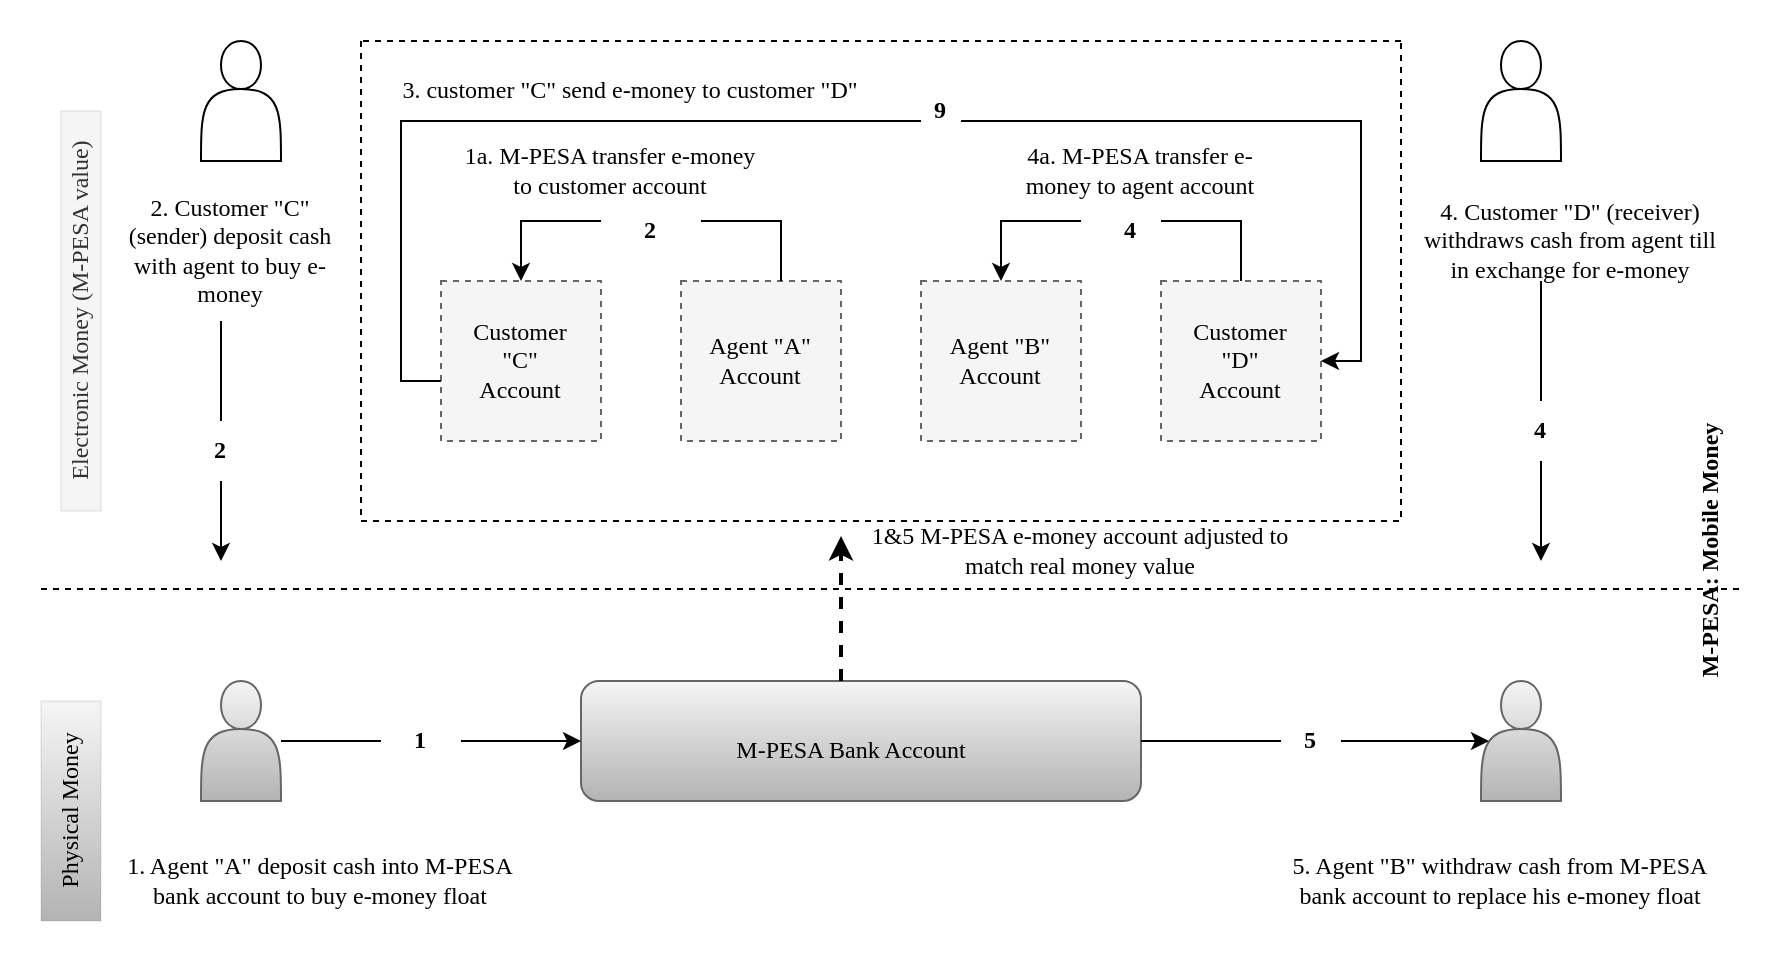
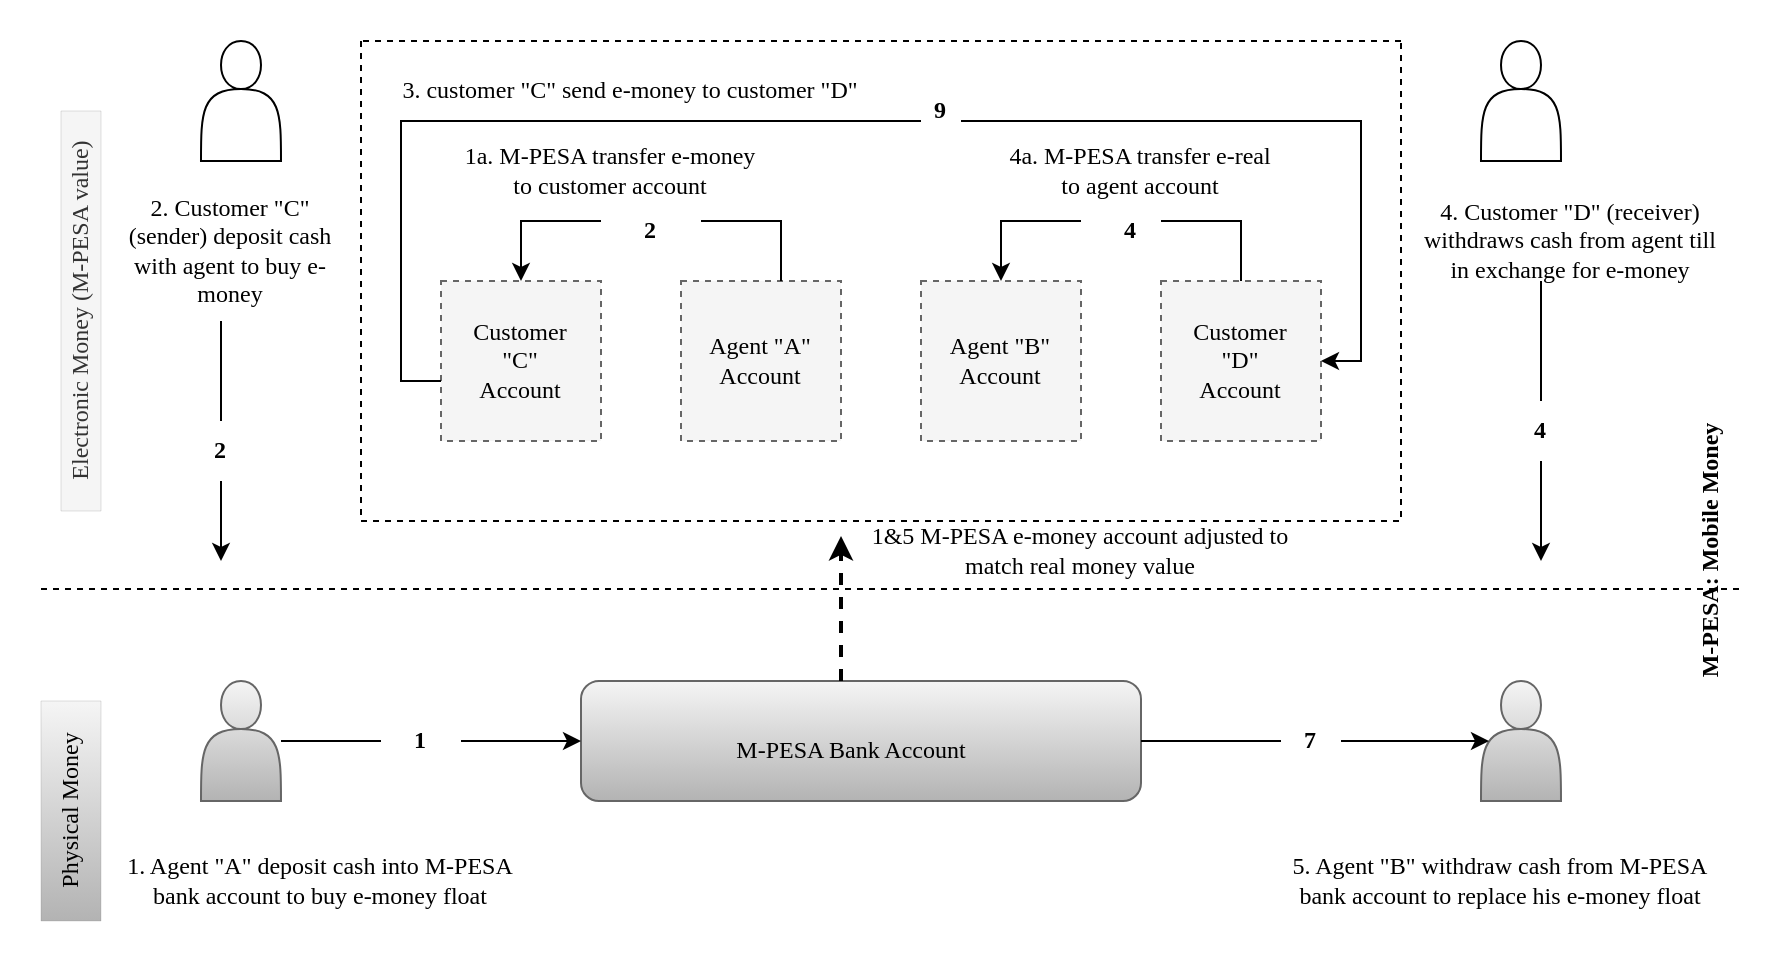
  <mxCell id="0" />
  <mxCell id="1" parent="0" />
  <mxCell id="2" value="" style="shape=actor;whiteSpace=wrap;html=1;" vertex="1" parent="1"><mxGeometry x="100" y="20" width="40" height="60" as="geometry" /></mxCell>
  <mxCell id="3" value="" style="shape=actor;whiteSpace=wrap;html=1;" vertex="1" parent="1"><mxGeometry x="740" y="20" width="40" height="60" as="geometry" /></mxCell>
  <mxCell id="4" value="" style="shape=actor;whiteSpace=wrap;html=1;fillColor=#f5f5f5;gradientColor=#b3b3b3;strokeColor=#666666;" vertex="1" parent="1"><mxGeometry x="100" y="340" width="40" height="60" as="geometry" /></mxCell>
  <mxCell id="5" value="" style="shape=actor;whiteSpace=wrap;html=1;fillColor=#f5f5f5;gradientColor=#b3b3b3;strokeColor=#666666;" vertex="1" parent="1"><mxGeometry x="740" y="340" width="40" height="60" as="geometry" /></mxCell>
  <mxCell id="6" value="" style="line;strokeWidth=1;fillColor=none;align=left;verticalAlign=middle;spacingTop=-1;spacingLeft=3;spacingRight=3;rotatable=0;labelPosition=right;points=[];portConstraint=eastwest;fontFamily=Times New Roman;dashed=1;" vertex="1" parent="1"><mxGeometry y="290" width="850" height="8" as="geometry" x="20" /></mxCell>
  <mxCell id="7" value="" style="rounded=1;whiteSpace=wrap;html=1;fontFamily=Times New Roman;fillColor=#f5f5f5;strokeColor=#666666;gradientColor=#b3b3b3;" vertex="1" parent="1"><mxGeometry x="290" y="340" width="280" height="60" as="geometry" /></mxCell>
  <mxCell id="8" value="M-PESA Bank Account" style="text;html=1;strokeColor=none;fillColor=none;align=center;verticalAlign=middle;whiteSpace=wrap;rounded=0;fontFamily=Times New Roman;" vertex="1" parent="1"><mxGeometry x="357.5" y="360" width="135" height="30" as="geometry" /></mxCell>
  <mxCell id="9" value="1" style="text;html=1;strokeColor=none;fillColor=none;align=center;verticalAlign=middle;whiteSpace=wrap;rounded=0;fontFamily=Times New Roman;fontStyle=1" vertex="1" parent="1"><mxGeometry x="200" y="355" width="20" height="30" as="geometry" /></mxCell>
  <mxCell id="10" value="" style="endArrow=none;html=1;rounded=0;fontFamily=Times New Roman;" edge="1" parent="1"><mxGeometry width="50" height="50" relative="1" as="geometry"><mxPoint x="140" y="370" as="sourcePoint" /><mxPoint x="190" y="370" as="targetPoint" /><Array as="points"><mxPoint x="170" y="370" /></Array></mxGeometry></mxCell>
  <mxCell id="11" value="" style="endArrow=classic;html=1;rounded=0;fontFamily=Times New Roman;entryX=0;entryY=0.5;entryDx=0;entryDy=0;" edge="1" parent="1" target="7"><mxGeometry width="50" height="50" relative="1" as="geometry"><mxPoint x="230" y="370" as="sourcePoint" /><mxPoint x="280" y="320" as="targetPoint" /></mxGeometry></mxCell>
  <mxCell id="12" value="" style="endArrow=none;html=1;rounded=0;fontFamily=Times New Roman;entryX=0;entryY=0.5;entryDx=0;entryDy=0;exitX=1;exitY=0.5;exitDx=0;exitDy=0;" edge="1" parent="1" source="7" target="14"><mxGeometry width="50" height="50" relative="1" as="geometry"><mxPoint x="550" y="370" as="sourcePoint" /><mxPoint x="610" y="375" as="targetPoint" /></mxGeometry></mxCell>
  <mxCell id="13" value="" style="endArrow=classic;html=1;rounded=0;fontFamily=Times New Roman;startArrow=none;entryX=0.1;entryY=0.5;entryDx=0;entryDy=0;entryPerimeter=0;" edge="1" parent="1" target="5"><mxGeometry width="50" height="50" relative="1" as="geometry"><mxPoint x="670" y="370" as="sourcePoint" /><mxPoint x="690" y="370" as="targetPoint" /></mxGeometry></mxCell>
- <mxCell id="14" value="5" style="text;html=1;strokeColor=none;fillColor=none;align=center;verticalAlign=middle;whiteSpace=wrap;rounded=0;fontFamily=Times New Roman;fontStyle=1" vertex="1" parent="1"><mxGeometry x="640" y="355" width="30" height="30" as="geometry" /></mxCell>
+ <mxCell id="14" value="7" style="text;html=1;strokeColor=none;fillColor=none;align=center;verticalAlign=middle;whiteSpace=wrap;rounded=0;fontFamily=Times New Roman;fontStyle=1" vertex="1" parent="1"><mxGeometry x="640" y="355" width="30" height="30" as="geometry" /></mxCell>
  <mxCell id="15" value="" style="endArrow=none;html=1;rounded=0;fontFamily=Times New Roman;" edge="1" parent="1" target="14"><mxGeometry width="50" height="50" relative="1" as="geometry"><mxPoint x="640" y="380" as="sourcePoint" /><mxPoint x="690" y="380" as="targetPoint" /></mxGeometry></mxCell>
  <mxCell id="16" value="1. Agent &quot;A&quot; deposit cash into M-PESA bank account to buy e-money float" style="text;html=1;strokeColor=none;fillColor=none;align=center;verticalAlign=middle;whiteSpace=wrap;rounded=0;fontFamily=Times New Roman;" vertex="1" parent="1"><mxGeometry x="60" y="420" width="200" height="40" as="geometry" /></mxCell>
  <mxCell id="17" value="5. Agent &quot;B&quot; withdraw cash from M-PESA bank account to replace his e-money float" style="text;html=1;strokeColor=none;fillColor=none;align=center;verticalAlign=middle;whiteSpace=wrap;rounded=0;fontFamily=Times New Roman;" vertex="1" parent="1"><mxGeometry x="640" y="420" width="220" height="40" as="geometry" /></mxCell>
  <mxCell id="18" value="" style="endArrow=classic;html=1;rounded=0;fontFamily=Times New Roman;entryX=0;entryY=0.25;entryDx=0;entryDy=0;dashed=1;strokeWidth=2;" edge="1" parent="1" target="19"><mxGeometry width="50" height="50" relative="1" as="geometry"><mxPoint x="420" y="340" as="sourcePoint" /><mxPoint x="420" y="280" as="targetPoint" /></mxGeometry></mxCell>
  <mxCell id="19" value="1&amp;amp;5 M-PESA e-money account adjusted to match real money value" style="text;html=1;align=center;verticalAlign=middle;whiteSpace=wrap;rounded=0;fontFamily=Times New Roman;" vertex="1" parent="1"><mxGeometry x="420" y="260" width="240" height="30" as="geometry" /></mxCell>
  <mxCell id="20" value="" style="swimlane;startSize=0;fontFamily=Times New Roman;dashed=1;shadow=0;rounded=1;" vertex="1" parent="1"><mxGeometry x="180" y="20" width="520" height="240" as="geometry" /></mxCell>
  <mxCell id="21" value="" style="whiteSpace=wrap;html=1;aspect=fixed;dashed=1;fillColor=#f5f5f5;fontColor=#333333;strokeColor=#666666;" vertex="1" parent="20"><mxGeometry x="160" y="120" width="80" height="80" as="geometry" /></mxCell>
  <mxCell id="22" value="Agent &quot;A&quot; Account" style="text;html=1;strokeColor=none;fillColor=none;align=center;verticalAlign=middle;whiteSpace=wrap;rounded=0;fontFamily=Times New Roman;fontStyle=0" vertex="1" parent="20"><mxGeometry x="170" y="145" width="60" height="30" as="geometry" /></mxCell>
  <mxCell id="23" value="" style="whiteSpace=wrap;html=1;aspect=fixed;dashed=1;fillColor=#f5f5f5;fontColor=#333333;strokeColor=#666666;" vertex="1" parent="20"><mxGeometry x="40" y="120" width="80" height="80" as="geometry" /></mxCell>
  <mxCell id="24" value="&lt;font face=&quot;Times New Roman&quot;&gt;Customer &quot;C&quot; Account&lt;/font&gt;" style="text;html=1;strokeColor=none;fillColor=none;align=center;verticalAlign=middle;whiteSpace=wrap;rounded=0;fontStyle=0" vertex="1" parent="20"><mxGeometry x="50" y="135" width="60" height="50" as="geometry" /></mxCell>
  <mxCell id="25" value="" style="whiteSpace=wrap;html=1;aspect=fixed;dashed=1;fillColor=#f5f5f5;fontColor=#333333;strokeColor=#666666;" vertex="1" parent="20"><mxGeometry x="400" y="120" width="80" height="80" as="geometry" /></mxCell>
  <mxCell id="26" value="" style="whiteSpace=wrap;html=1;aspect=fixed;dashed=1;fillColor=#f5f5f5;fontColor=#333333;strokeColor=#666666;" vertex="1" parent="20"><mxGeometry x="280" y="120" width="80" height="80" as="geometry" /></mxCell>
  <mxCell id="27" value="Agent &quot;B&quot; Account" style="text;html=1;strokeColor=none;fillColor=none;align=center;verticalAlign=middle;whiteSpace=wrap;rounded=0;fontFamily=Times New Roman;fontStyle=0" vertex="1" parent="20"><mxGeometry x="290" y="145" width="60" height="30" as="geometry" /></mxCell>
  <mxCell id="28" value="Customer &quot;D&quot; Account" style="text;html=1;strokeColor=none;fillColor=none;align=center;verticalAlign=middle;whiteSpace=wrap;rounded=0;fontFamily=Times New Roman;fontStyle=0" vertex="1" parent="20"><mxGeometry x="410" y="140" width="60" height="40" as="geometry" /></mxCell>
  <mxCell id="29" value="2" style="text;html=1;strokeColor=none;fillColor=none;align=center;verticalAlign=middle;whiteSpace=wrap;rounded=0;dashed=1;fontFamily=Times New Roman;fontStyle=1" vertex="1" parent="20"><mxGeometry x="130" y="80" width="30" height="30" as="geometry" /></mxCell>
  <mxCell id="30" value="" style="endArrow=classic;html=1;rounded=0;fontFamily=Times New Roman;entryX=0.5;entryY=0;entryDx=0;entryDy=0;" edge="1" parent="20" target="23"><mxGeometry width="50" height="50" relative="1" as="geometry"><mxPoint x="120" y="90" as="sourcePoint" /><mxPoint x="40" y="80" as="targetPoint" /><Array as="points"><mxPoint x="80" y="90" /></Array></mxGeometry></mxCell>
  <mxCell id="31" value="4" style="text;html=1;strokeColor=none;fillColor=none;align=center;verticalAlign=middle;whiteSpace=wrap;rounded=0;dashed=1;fontFamily=Times New Roman;fontStyle=1" vertex="1" parent="20"><mxGeometry x="370" y="80" width="30" height="30" as="geometry" /></mxCell>
  <mxCell id="32" value="1a. M-PESA transfer e-money to customer account " style="text;html=1;strokeColor=none;fillColor=none;align=center;verticalAlign=middle;whiteSpace=wrap;rounded=0;dashed=1;fontFamily=Times New Roman;" vertex="1" parent="20"><mxGeometry x="50" y="50" width="150" height="30" as="geometry" /></mxCell>
- <mxCell id="33" value="4a. M-PESA transfer e-money to agent account" style="text;html=1;strokeColor=none;fillColor=none;align=center;verticalAlign=middle;whiteSpace=wrap;rounded=0;dashed=1;fontFamily=Times New Roman;" vertex="1" parent="20"><mxGeometry x="320" y="50" width="140" height="30" as="geometry" /></mxCell>
+ <mxCell id="33" value="4a. M-PESA transfer e-real to agent account" style="text;html=1;strokeColor=none;fillColor=none;align=center;verticalAlign=middle;whiteSpace=wrap;rounded=0;dashed=1;fontFamily=Times New Roman;" vertex="1" parent="20"><mxGeometry x="320" y="50" width="140" height="30" as="geometry" /></mxCell>
  <mxCell id="34" value="9" style="text;html=1;strokeColor=none;fillColor=none;align=center;verticalAlign=middle;whiteSpace=wrap;rounded=0;dashed=1;fontFamily=Times New Roman;fontStyle=1" vertex="1" parent="20"><mxGeometry x="280" y="20" width="20" height="30" as="geometry" /></mxCell>
  <mxCell id="35" value="3. customer &quot;C&quot; send e-money to customer &quot;D&quot;" style="text;html=1;strokeColor=none;fillColor=none;align=center;verticalAlign=middle;whiteSpace=wrap;rounded=0;dashed=1;fontFamily=Times New Roman;" vertex="1" parent="20"><mxGeometry x="20" y="10" width="230" height="30" as="geometry" /></mxCell>
  <mxCell id="36" value="" style="endArrow=none;html=1;rounded=0;fontFamily=Times New Roman;" edge="1" parent="1"><mxGeometry width="50" height="50" relative="1" as="geometry"><mxPoint x="390" y="140" as="sourcePoint" /><mxPoint x="350" y="110" as="targetPoint" /><Array as="points"><mxPoint x="390" y="110" /></Array></mxGeometry></mxCell>
  <mxCell id="37" value="" style="endArrow=none;html=1;rounded=0;fontFamily=Times New Roman;startArrow=none;" edge="1" parent="1" source="31"><mxGeometry width="50" height="50" relative="1" as="geometry"><mxPoint x="620" y="140" as="sourcePoint" /><mxPoint x="580" y="110" as="targetPoint" /><Array as="points" /></mxGeometry></mxCell>
  <mxCell id="38" value="" style="endArrow=none;html=1;rounded=0;fontFamily=Times New Roman;" edge="1" parent="1"><mxGeometry width="50" height="50" relative="1" as="geometry"><mxPoint x="620" y="140" as="sourcePoint" /><mxPoint x="580" y="110" as="targetPoint" /><Array as="points"><mxPoint x="620" y="110" /></Array></mxGeometry></mxCell>
  <mxCell id="39" value="" style="endArrow=classic;html=1;rounded=0;fontFamily=Times New Roman;entryX=0.5;entryY=0;entryDx=0;entryDy=0;" edge="1" parent="1" target="26"><mxGeometry width="50" height="50" relative="1" as="geometry"><mxPoint x="540" y="110" as="sourcePoint" /><mxPoint x="590" y="70" as="targetPoint" /><Array as="points"><mxPoint x="500" y="110" /></Array></mxGeometry></mxCell>
  <mxCell id="40" value="" style="endArrow=none;html=1;rounded=0;fontFamily=Times New Roman;" edge="1" parent="1" target="34"><mxGeometry width="50" height="50" relative="1" as="geometry"><mxPoint x="220" y="190" as="sourcePoint" /><mxPoint x="260" y="60" as="targetPoint" /><Array as="points"><mxPoint x="200" y="190" /><mxPoint x="200" y="60" /><mxPoint x="260" y="60" /><mxPoint x="460" y="60" /></Array></mxGeometry></mxCell>
  <mxCell id="41" value="" style="endArrow=classic;html=1;rounded=0;fontFamily=Times New Roman;entryX=1;entryY=0.5;entryDx=0;entryDy=0;" edge="1" parent="1" target="25"><mxGeometry width="50" height="50" relative="1" as="geometry"><mxPoint x="480" y="60" as="sourcePoint" /><mxPoint x="690" y="60" as="targetPoint" /><Array as="points"><mxPoint x="680" y="60" /><mxPoint x="680" y="180" /></Array></mxGeometry></mxCell>
  <mxCell id="42" value="Physical Money" style="text;html=1;strokeColor=#666666;fillColor=#f5f5f5;align=center;verticalAlign=middle;whiteSpace=wrap;rounded=0;dashed=1;fontFamily=Times New Roman;horizontal=0;gradientColor=#b3b3b3;strokeWidth=0;" vertex="1" parent="1"><mxGeometry x="20" y="350" width="30" height="110" as="geometry" /></mxCell>
  <mxCell id="43" value="Electronic Money (M-PESA value)" style="text;strokeColor=#666666;fillColor=#f5f5f5;align=center;verticalAlign=middle;whiteSpace=wrap;rounded=0;dashed=1;fontFamily=Times New Roman;html=1;horizontal=0;fontColor=#333333;strokeWidth=0;" vertex="1" parent="1"><mxGeometry x="30" y="55" width="20" height="200" as="geometry" /></mxCell>
  <mxCell id="44" value="2. Customer &quot;C&quot; (sender) deposit cash with agent to buy e-money" style="text;html=1;strokeColor=none;fillColor=none;align=center;verticalAlign=middle;whiteSpace=wrap;rounded=0;dashed=1;fontFamily=Times New Roman;" vertex="1" parent="1"><mxGeometry x="60" y="90" width="110" height="70" as="geometry" /></mxCell>
  <mxCell id="45" value="" style="endArrow=none;html=1;rounded=0;fontFamily=Times New Roman;" edge="1" parent="1"><mxGeometry width="50" height="50" relative="1" as="geometry"><mxPoint x="110" y="210" as="sourcePoint" /><mxPoint x="110" y="160" as="targetPoint" /></mxGeometry></mxCell>
  <mxCell id="46" value="" style="endArrow=classic;html=1;rounded=0;fontFamily=Times New Roman;" edge="1" parent="1"><mxGeometry width="50" height="50" relative="1" as="geometry"><mxPoint x="110" y="240" as="sourcePoint" /><mxPoint x="110" y="280" as="targetPoint" /></mxGeometry></mxCell>
  <mxCell id="47" value="2" style="text;html=1;strokeColor=none;fillColor=none;align=center;verticalAlign=middle;whiteSpace=wrap;rounded=0;dashed=1;fontFamily=Times New Roman;fontStyle=1" vertex="1" parent="1"><mxGeometry x="100" y="210" width="20" height="30" as="geometry" /></mxCell>
  <mxCell id="48" value="4. Customer &quot;D&quot; (receiver) withdraws cash from agent till in exchange for e-money" style="text;html=1;strokeColor=none;fillColor=none;align=center;verticalAlign=middle;whiteSpace=wrap;rounded=0;dashed=1;fontFamily=Times New Roman;" vertex="1" parent="1"><mxGeometry x="710" y="90" width="150" height="60" as="geometry" /></mxCell>
  <mxCell id="49" value="" style="endArrow=none;html=1;rounded=0;fontFamily=Times New Roman;" edge="1" parent="1"><mxGeometry width="50" height="50" relative="1" as="geometry"><mxPoint x="770" y="200" as="sourcePoint" /><mxPoint x="770" y="140" as="targetPoint" /></mxGeometry></mxCell>
  <mxCell id="50" value="" style="endArrow=classic;html=1;rounded=0;fontFamily=Times New Roman;" edge="1" parent="1"><mxGeometry width="50" height="50" relative="1" as="geometry"><mxPoint x="770" y="230" as="sourcePoint" /><mxPoint x="770" y="280" as="targetPoint" /></mxGeometry></mxCell>
  <mxCell id="51" value="4" style="text;html=1;strokeColor=none;fillColor=none;align=center;verticalAlign=middle;whiteSpace=wrap;rounded=0;dashed=1;fontFamily=Times New Roman;fontStyle=1" vertex="1" parent="1"><mxGeometry x="760" y="200" width="20" height="30" as="geometry" /></mxCell>
  <mxCell id="52" value="M-PESA: Mobile Money" style="text;html=1;strokeColor=none;fillColor=none;align=center;verticalAlign=middle;whiteSpace=wrap;rounded=0;dashed=1;fontFamily=Times New Roman;horizontal=0;fontStyle=1" vertex="1" parent="1"><mxGeometry x="840" y="200" width="30" height="150" as="geometry" /></mxCell>
